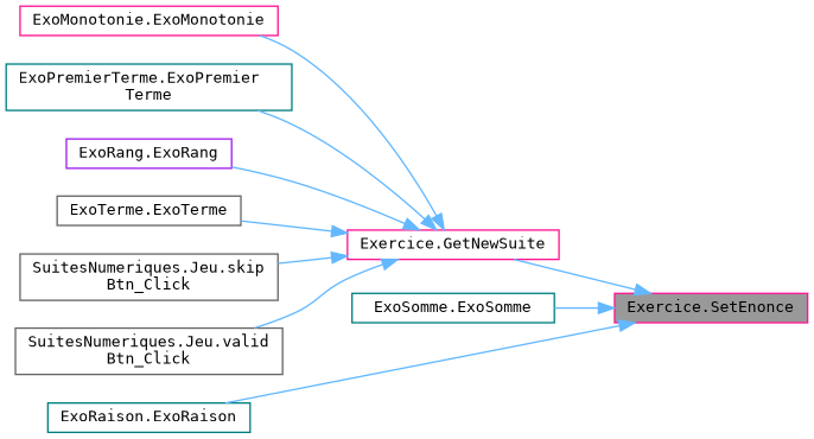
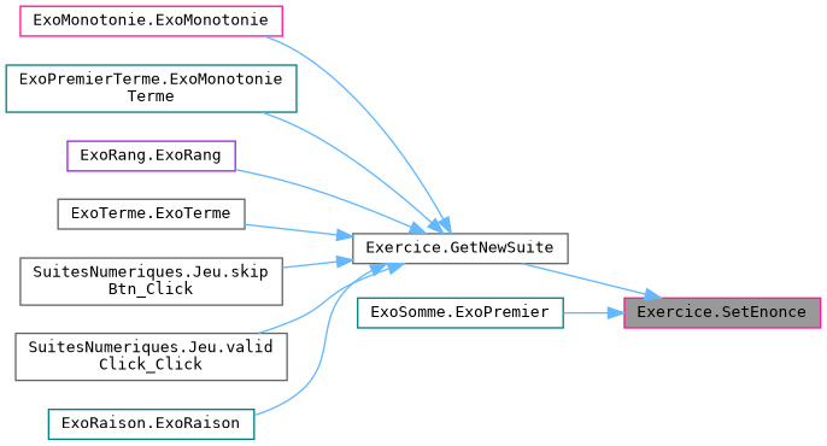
  digraph {
    fontname="DejaVu Sans Mono"
    rankdir=RL
    node [color=gray40 fillcolor=white fontname="DejaVu Sans Mono" fontsize=10 shape=box style=filled]
    edge [color=steelblue1 dir=back fontname="DejaVu Sans Mono" fontsize=10 labelfontname=Helvetica labelfontsize=10 style=solid]
    n1 [color=deeppink fillcolor=grey60 fontcolor=black height=0.2 label="Exercice.SetEnonce" width=0.4]
-   n2 [color=deeppink height=0.2 label="Exercice.GetNewSuite" width=0.4]
-   n3 [color=teal height=0.2 label="ExoSomme.ExoSomme" width=0.4]
+   n2 [height=0.2 label="Exercice.GetNewSuite" width=0.4]
+   n3 [color=teal height=0.2 label="ExoSomme.ExoPremier" width=0.4]
    n4 [color=deeppink height=0.2 label="ExoMonotonie.ExoMonotonie" width=0.4]
-   n5 [color=teal height=0.2 label="ExoPremierTerme.ExoPremier\lTerme" width=0.4]
+   n5 [color=teal height=0.2 label="ExoPremierTerme.ExoMonotonie\lTerme" width=0.4]
    n6 [color=teal height=0.2 label="ExoRaison.ExoRaison" width=0.4]
    n7 [color=purple height=0.2 label="ExoRang.ExoRang" width=0.4]
    n8 [height=0.2 label="ExoTerme.ExoTerme" width=0.4]
    n9 [height=0.2 label="SuitesNumeriques.Jeu.skip\lBtn_Click" width=0.4]
-   n10 [height=0.2 label="SuitesNumeriques.Jeu.valid\lBtn_Click" width=0.4]
+   n10 [height=0.2 label="SuitesNumeriques.Jeu.valid\lClick_Click" width=0.4]
    n1 -> n2
    n1 -> n3
    n2 -> n4
    n2 -> n5
-   n1 -> n6
+   n2 -> n6
    n2 -> n7
    n2 -> n8
    n2 -> n9
    n2 -> n10
  }
